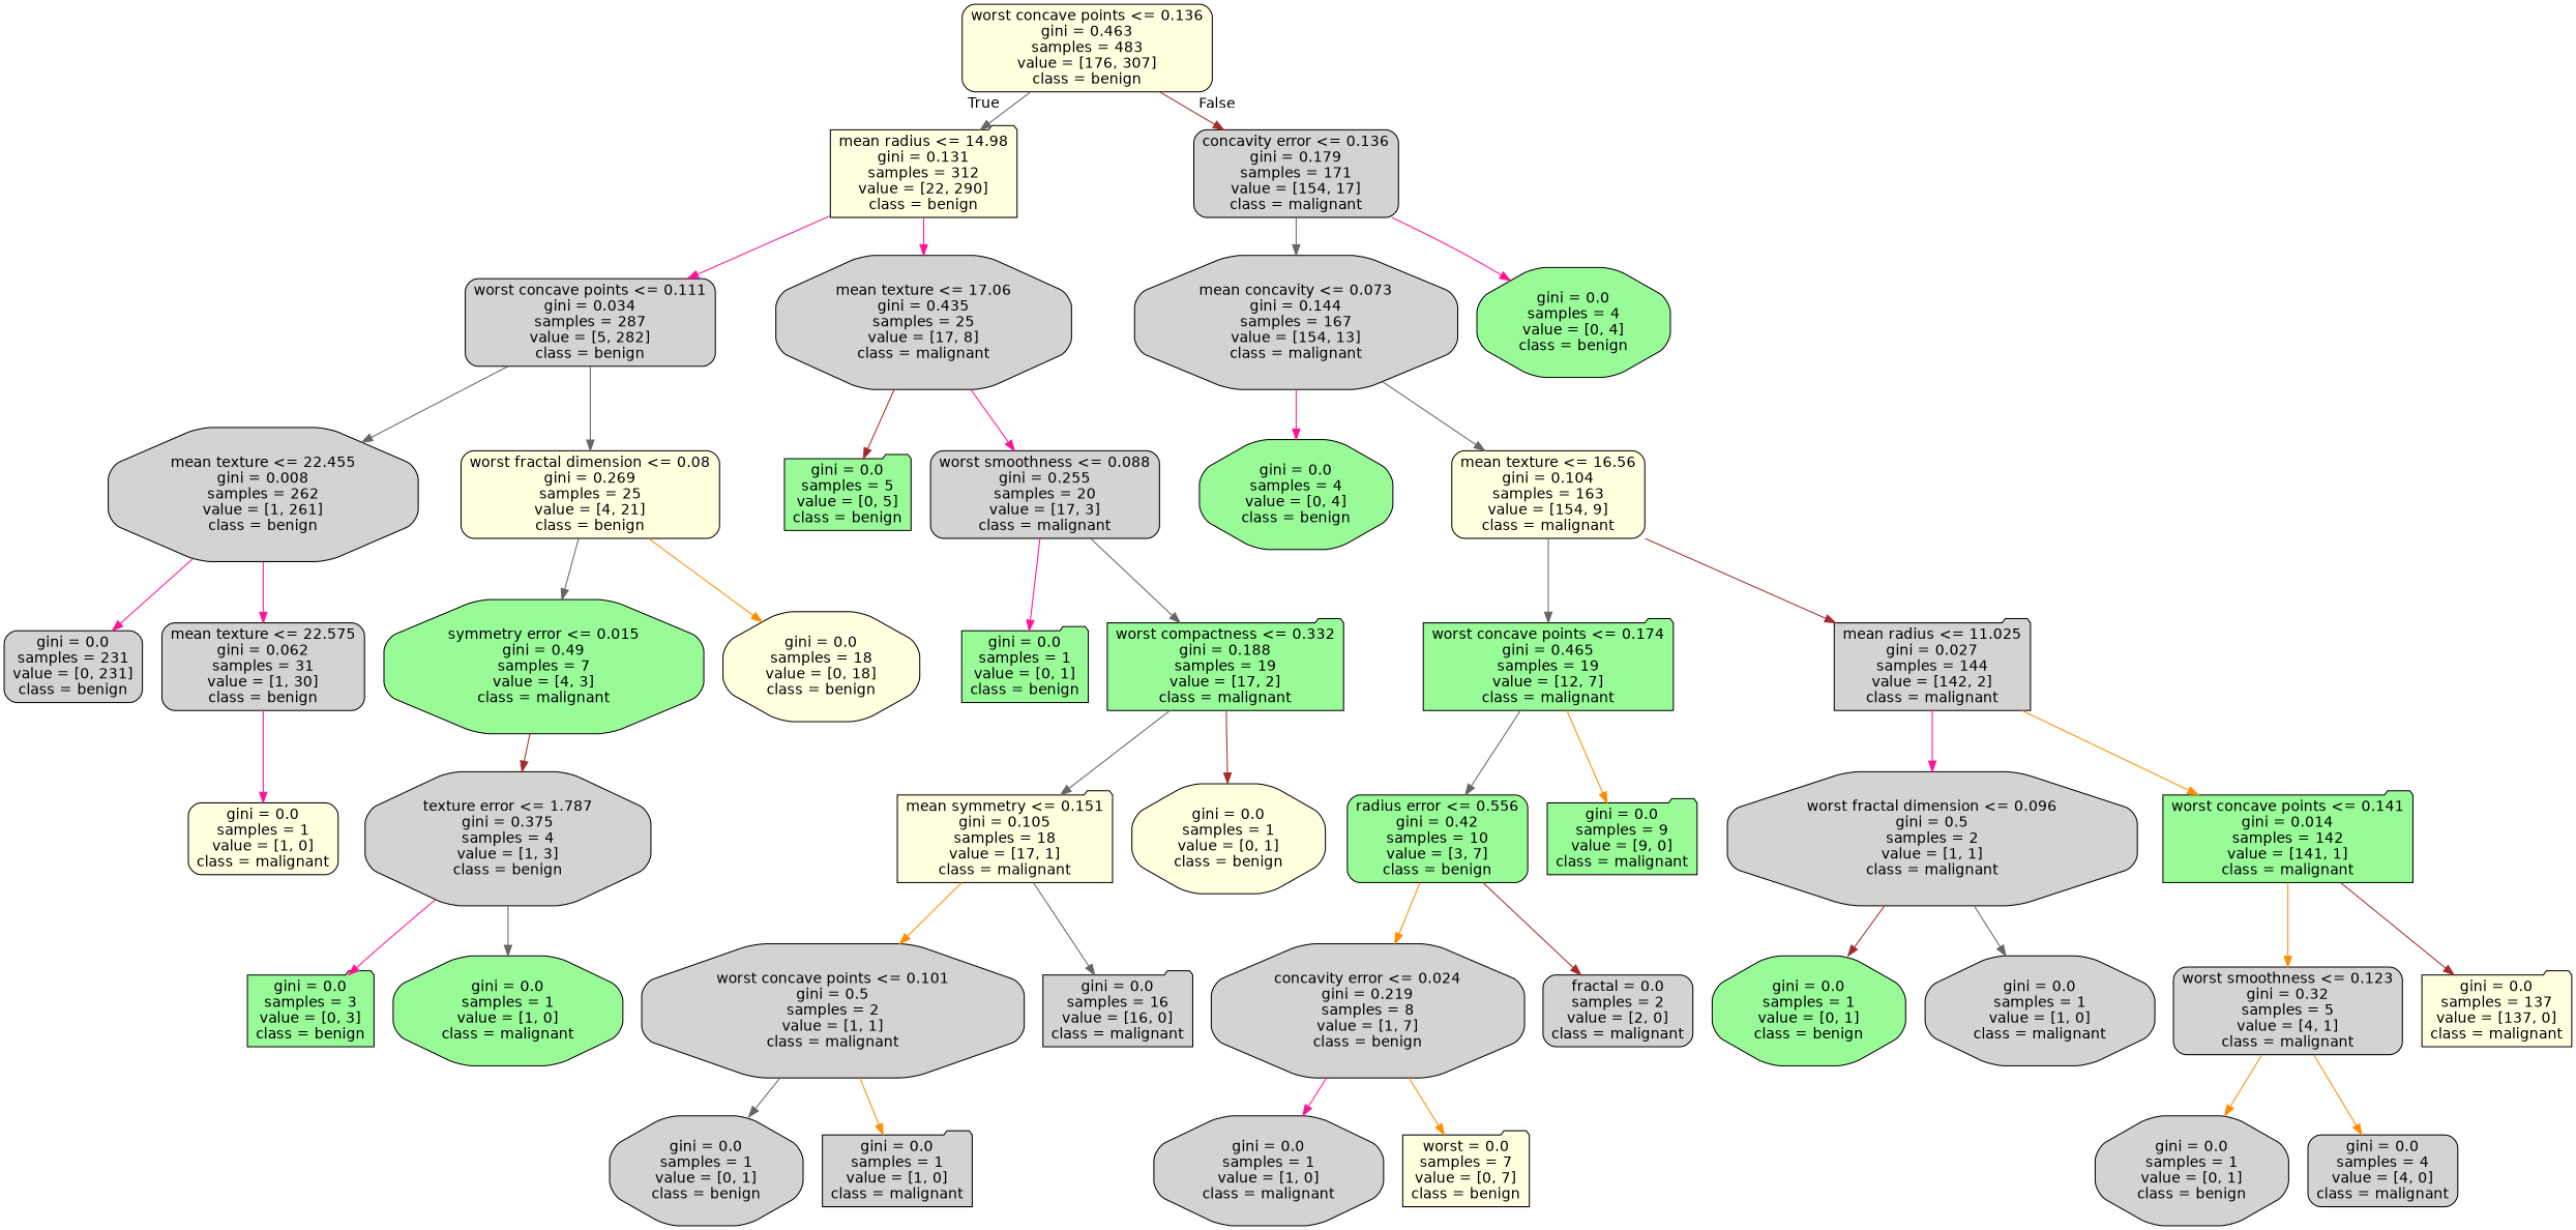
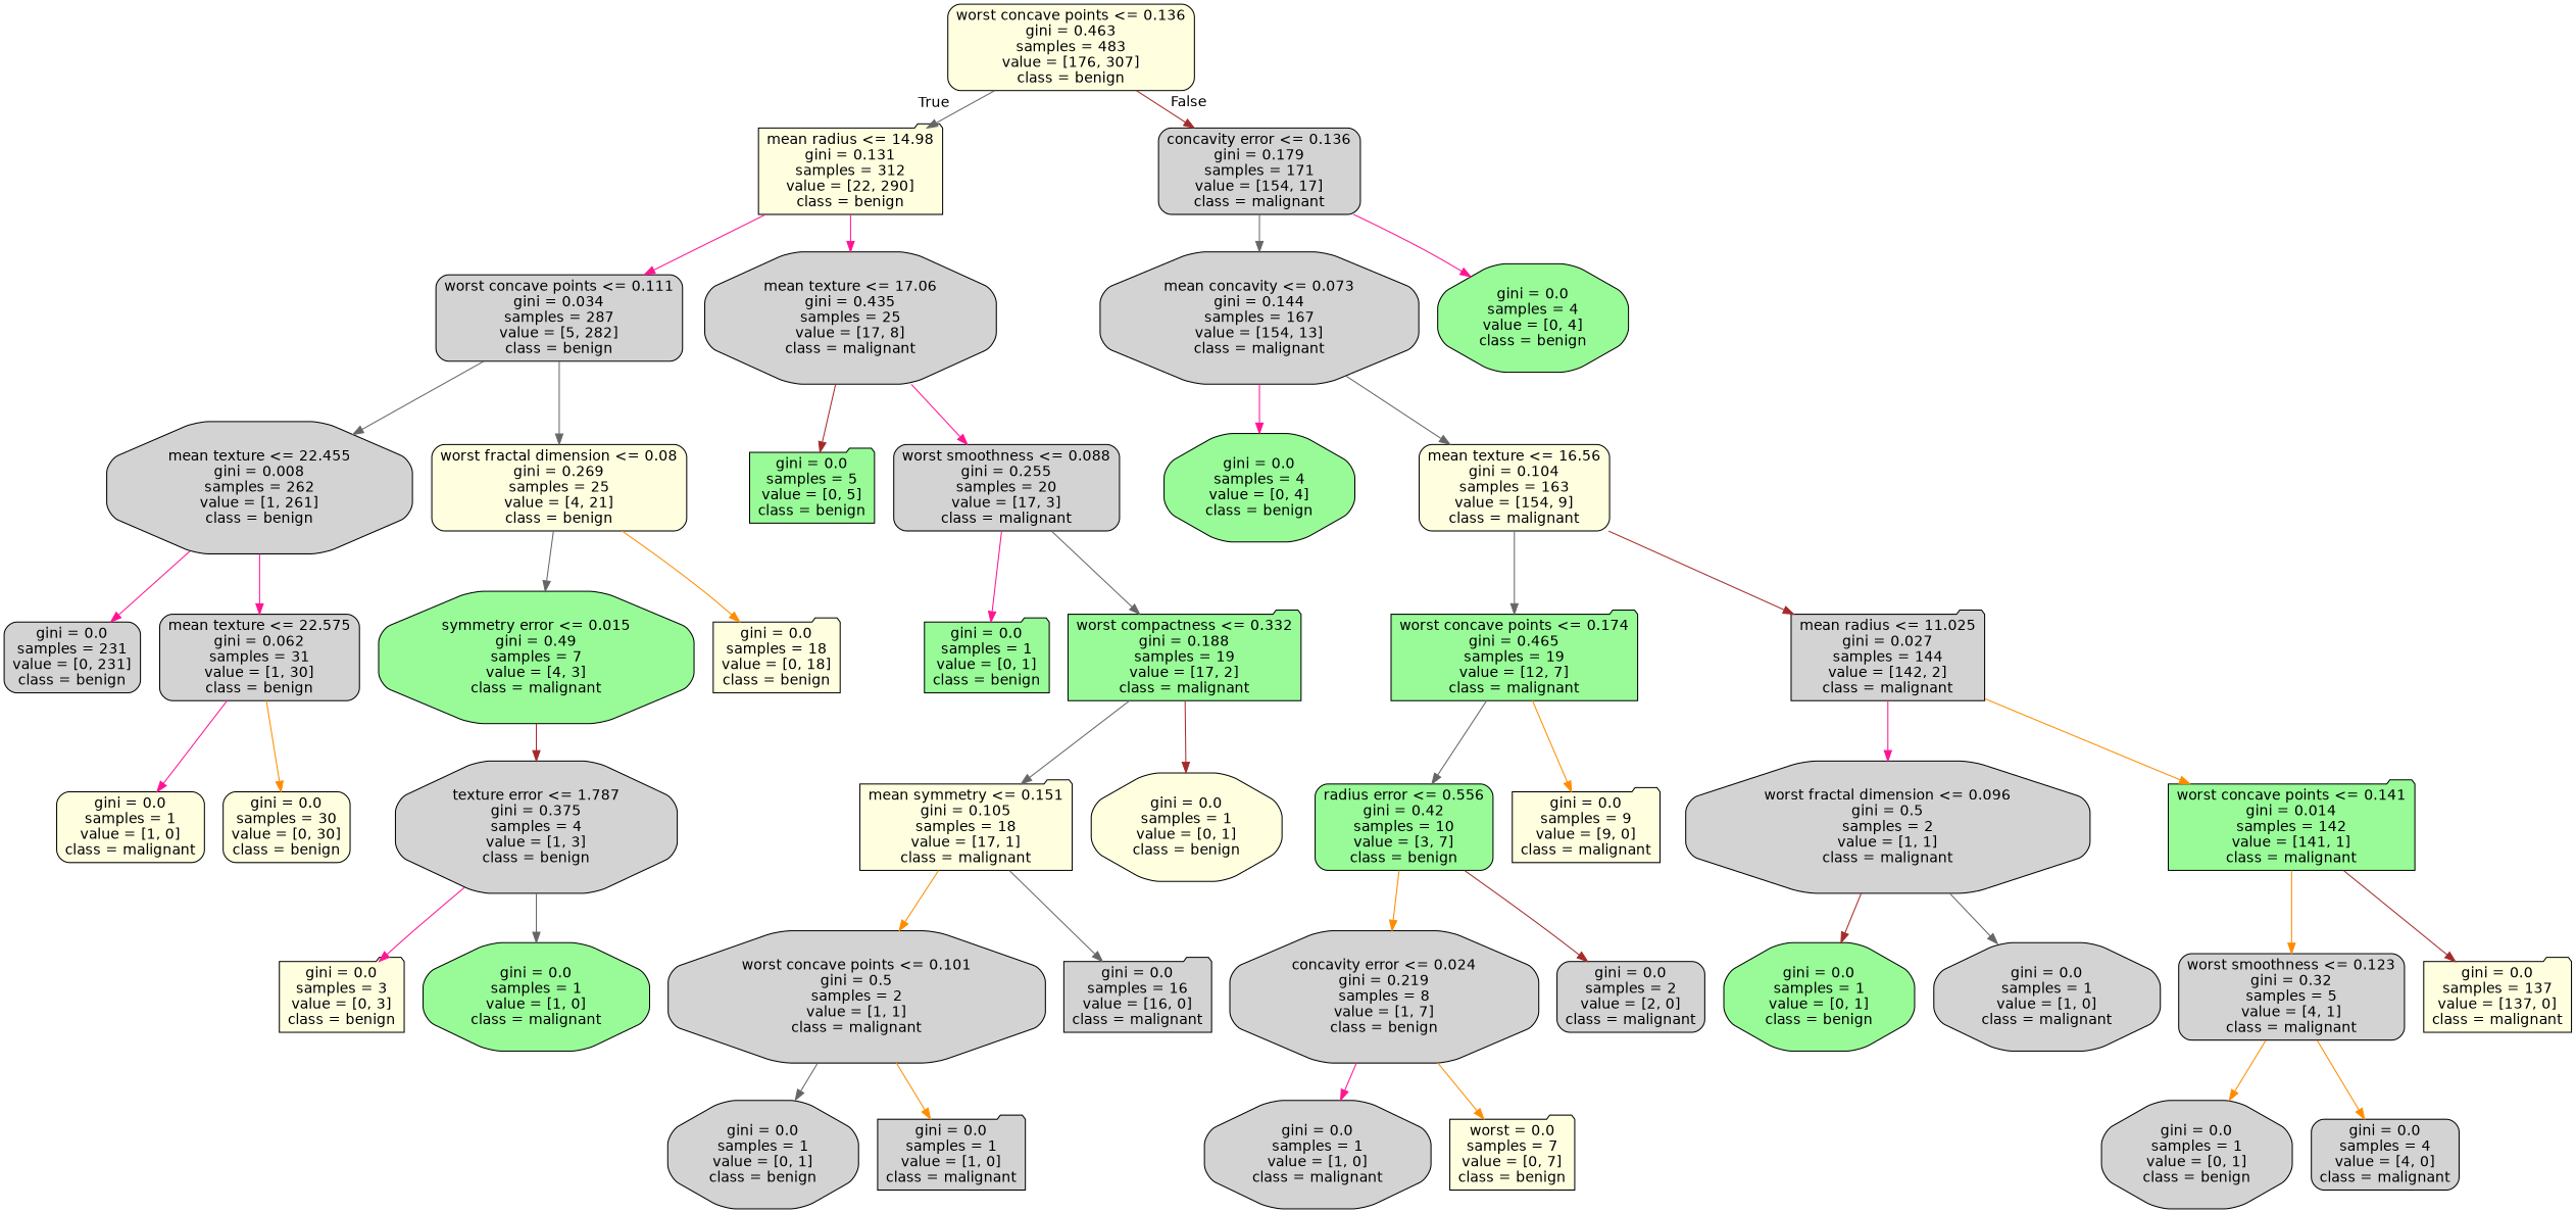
  digraph {
    node [color=black fillcolor=lightgrey fontname=helvetica shape=octagon style="filled, rounded"]
    edge [color=gray40 fontname=helvetica]
    n1 [fillcolor=lightyellow label="worst concave points <= 0.136\ngini = 0.463\nsamples = 483\nvalue = [176, 307]\nclass = benign" shape=box]
    n2 [fillcolor=lightyellow label="mean radius <= 14.98\ngini = 0.131\nsamples = 312\nvalue = [22, 290]\nclass = benign" shape=folder]
    n3 [label="concavity error <= 0.136\ngini = 0.179\nsamples = 171\nvalue = [154, 17]\nclass = malignant" shape=box]
    n4 [label="worst concave points <= 0.111\ngini = 0.034\nsamples = 287\nvalue = [5, 282]\nclass = benign" shape=box]
    n5 [label="mean texture <= 17.06\ngini = 0.435\nsamples = 25\nvalue = [17, 8]\nclass = malignant"]
    n6 [label="mean concavity <= 0.073\ngini = 0.144\nsamples = 167\nvalue = [154, 13]\nclass = malignant"]
    n7 [fillcolor=palegreen label="gini = 0.0\nsamples = 4\nvalue = [0, 4]\nclass = benign"]
    n8 [label="mean texture <= 22.455\ngini = 0.008\nsamples = 262\nvalue = [1, 261]\nclass = benign"]
    n9 [fillcolor=lightyellow label="worst fractal dimension <= 0.08\ngini = 0.269\nsamples = 25\nvalue = [4, 21]\nclass = benign" shape=box]
    n10 [fillcolor=palegreen label="gini = 0.0\nsamples = 5\nvalue = [0, 5]\nclass = benign" shape=folder]
    n11 [label="worst smoothness <= 0.088\ngini = 0.255\nsamples = 20\nvalue = [17, 3]\nclass = malignant" shape=box]
    n12 [label="gini = 0.0\nsamples = 231\nvalue = [0, 231]\nclass = benign" shape=box]
    n13 [label="mean texture <= 22.575\ngini = 0.062\nsamples = 31\nvalue = [1, 30]\nclass = benign" shape=box]
    n14 [fillcolor=palegreen label="symmetry error <= 0.015\ngini = 0.49\nsamples = 7\nvalue = [4, 3]\nclass = malignant"]
-   n15 [fillcolor=lightyellow label="gini = 0.0\nsamples = 18\nvalue = [0, 18]\nclass = benign"]
+   n15 [fillcolor=lightyellow label="gini = 0.0\nsamples = 18\nvalue = [0, 18]\nclass = benign" shape=folder]
    n16 [fillcolor=lightyellow label="gini = 0.0\nsamples = 1\nvalue = [1, 0]\nclass = malignant" shape=box]
+   n17 [fillcolor=lightyellow label="gini = 0.0\nsamples = 30\nvalue = [0, 30]\nclass = benign" shape=box]
    n18 [label="texture error <= 1.787\ngini = 0.375\nsamples = 4\nvalue = [1, 3]\nclass = benign"]
-   n19 [fillcolor=palegreen label="gini = 0.0\nsamples = 3\nvalue = [0, 3]\nclass = benign" shape=folder]
+   n19 [fillcolor=lightyellow label="gini = 0.0\nsamples = 3\nvalue = [0, 3]\nclass = benign" shape=folder]
    n20 [fillcolor=palegreen label="gini = 0.0\nsamples = 1\nvalue = [1, 0]\nclass = malignant"]
    n21 [fillcolor=palegreen label="gini = 0.0\nsamples = 1\nvalue = [0, 1]\nclass = benign" shape=folder]
    n22 [fillcolor=palegreen label="worst compactness <= 0.332\ngini = 0.188\nsamples = 19\nvalue = [17, 2]\nclass = malignant" shape=folder]
    n23 [fillcolor=lightyellow label="mean symmetry <= 0.151\ngini = 0.105\nsamples = 18\nvalue = [17, 1]\nclass = malignant" shape=folder]
    n24 [fillcolor=lightyellow label="gini = 0.0\nsamples = 1\nvalue = [0, 1]\nclass = benign"]
    n25 [label="worst concave points <= 0.101\ngini = 0.5\nsamples = 2\nvalue = [1, 1]\nclass = malignant"]
    n26 [label="gini = 0.0\nsamples = 16\nvalue = [16, 0]\nclass = malignant" shape=folder]
    n27 [label="gini = 0.0\nsamples = 1\nvalue = [0, 1]\nclass = benign"]
    n28 [label="gini = 0.0\nsamples = 1\nvalue = [1, 0]\nclass = malignant" shape=folder]
    n29 [fillcolor=palegreen label="gini = 0.0\nsamples = 4\nvalue = [0, 4]\nclass = benign"]
    n30 [fillcolor=lightyellow label="mean texture <= 16.56\ngini = 0.104\nsamples = 163\nvalue = [154, 9]\nclass = malignant" shape=box]
    n31 [fillcolor=palegreen label="worst concave points <= 0.174\ngini = 0.465\nsamples = 19\nvalue = [12, 7]\nclass = malignant" shape=folder]
    n32 [label="mean radius <= 11.025\ngini = 0.027\nsamples = 144\nvalue = [142, 2]\nclass = malignant" shape=folder]
    n33 [fillcolor=palegreen label="radius error <= 0.556\ngini = 0.42\nsamples = 10\nvalue = [3, 7]\nclass = benign" shape=box]
-   n34 [fillcolor=palegreen label="gini = 0.0\nsamples = 9\nvalue = [9, 0]\nclass = malignant" shape=folder]
+   n34 [fillcolor=lightyellow label="gini = 0.0\nsamples = 9\nvalue = [9, 0]\nclass = malignant" shape=folder]
    n35 [label="worst fractal dimension <= 0.096\ngini = 0.5\nsamples = 2\nvalue = [1, 1]\nclass = malignant"]
    n36 [fillcolor=palegreen label="worst concave points <= 0.141\ngini = 0.014\nsamples = 142\nvalue = [141, 1]\nclass = malignant" shape=folder]
    n37 [label="concavity error <= 0.024\ngini = 0.219\nsamples = 8\nvalue = [1, 7]\nclass = benign"]
-   n38 [label="fractal = 0.0\nsamples = 2\nvalue = [2, 0]\nclass = malignant" shape=box]
+   n38 [label="gini = 0.0\nsamples = 2\nvalue = [2, 0]\nclass = malignant" shape=box]
    n39 [label="gini = 0.0\nsamples = 1\nvalue = [1, 0]\nclass = malignant"]
    n40 [fillcolor=lightyellow label="worst = 0.0\nsamples = 7\nvalue = [0, 7]\nclass = benign" shape=folder]
    n41 [fillcolor=palegreen label="gini = 0.0\nsamples = 1\nvalue = [0, 1]\nclass = benign"]
    n42 [label="gini = 0.0\nsamples = 1\nvalue = [1, 0]\nclass = malignant"]
    n43 [label="worst smoothness <= 0.123\ngini = 0.32\nsamples = 5\nvalue = [4, 1]\nclass = malignant" shape=box]
    n44 [fillcolor=lightyellow label="gini = 0.0\nsamples = 137\nvalue = [137, 0]\nclass = malignant" shape=folder]
    n45 [label="gini = 0.0\nsamples = 1\nvalue = [0, 1]\nclass = benign"]
    n46 [label="gini = 0.0\nsamples = 4\nvalue = [4, 0]\nclass = malignant" shape=box]
    n1 -> n2 [headlabel=True labelangle=45 labeldistance=2.5]
    n1 -> n3 [color=brown headlabel=False labelangle=-45 labeldistance=2.5]
    n2 -> n4 [color=deeppink]
    n2 -> n5 [color=deeppink]
    n3 -> n6
    n3 -> n7 [color=deeppink]
    n4 -> n8
    n4 -> n9
    n5 -> n10 [color=brown]
    n5 -> n11 [color=deeppink]
    n6 -> n29 [color=deeppink]
    n6 -> n30
    n8 -> n12 [color=deeppink]
    n8 -> n13 [color=deeppink]
    n9 -> n14
    n9 -> n15 [color=darkorange]
    n11 -> n21 [color=deeppink]
    n11 -> n22
    n13 -> n16 [color=deeppink]
+   n13 -> n17 [color=darkorange]
    n14 -> n18 [color=brown]
    n18 -> n19 [color=deeppink]
    n18 -> n20
    n22 -> n23
    n22 -> n24 [color=brown]
    n23 -> n25 [color=darkorange]
    n23 -> n26
    n25 -> n27
    n25 -> n28 [color=darkorange]
    n30 -> n31
    n30 -> n32 [color=brown]
    n31 -> n33
    n31 -> n34 [color=darkorange]
    n32 -> n35 [color=deeppink]
    n32 -> n36 [color=darkorange]
    n33 -> n37 [color=darkorange]
    n33 -> n38 [color=brown]
    n35 -> n41 [color=brown]
    n35 -> n42
    n36 -> n43 [color=darkorange]
    n36 -> n44 [color=brown]
    n37 -> n39 [color=deeppink]
    n37 -> n40 [color=darkorange]
    n43 -> n45 [color=darkorange]
    n43 -> n46 [color=darkorange]
  }
